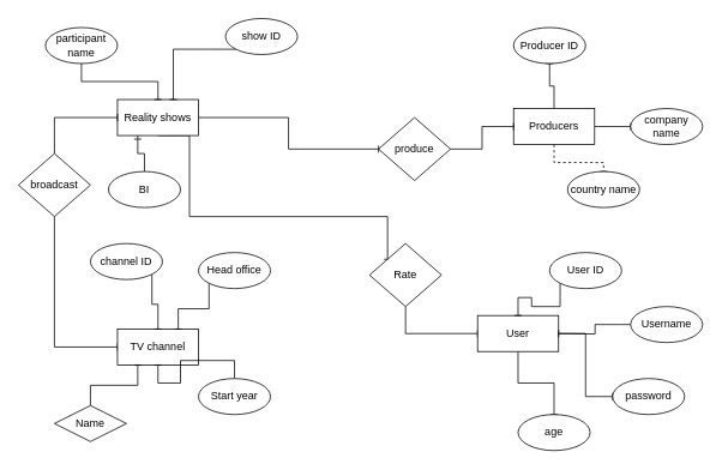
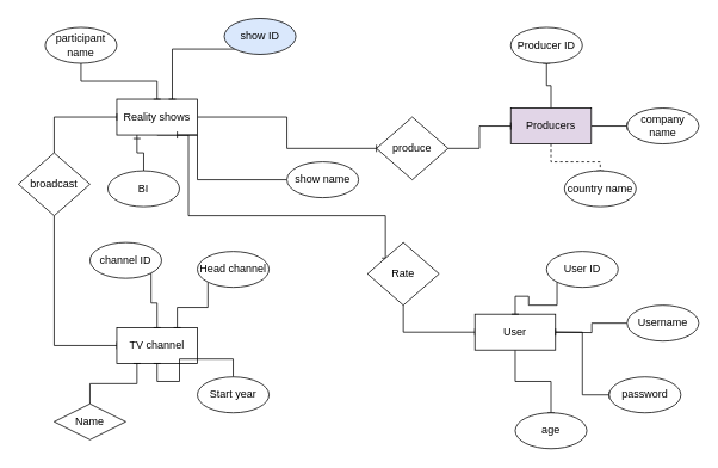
  <mxCell id="0" />
  <mxCell id="1" parent="0" />
  <mxCell id="2" style="edgeStyle=orthogonalEdgeStyle;rounded=0;orthogonalLoop=1;jettySize=auto;html=1;exitX=0.5;exitY=0;exitDx=0;exitDy=0;entryX=0.5;entryY=1;entryDx=0;entryDy=0;endArrow=baseDash;endFill=0;" edge="1" parent="1" source="5" target="7"><mxGeometry relative="1" as="geometry" /></mxCell>
  <mxCell id="3" style="edgeStyle=orthogonalEdgeStyle;rounded=0;orthogonalLoop=1;jettySize=auto;html=1;exitX=1;exitY=0.5;exitDx=0;exitDy=0;entryX=0;entryY=0.5;entryDx=0;entryDy=0;endArrow=baseDash;endFill=0;" edge="1" parent="1" source="5" target="6"><mxGeometry relative="1" as="geometry" /></mxCell>
  <mxCell id="4" style="edgeStyle=orthogonalEdgeStyle;rounded=0;orthogonalLoop=1;jettySize=auto;html=1;exitX=0.5;exitY=1;exitDx=0;exitDy=0;endArrow=baseDash;endFill=0;dashed=1;" edge="1" parent="1" source="5" target="8"><mxGeometry relative="1" as="geometry" /></mxCell>
- <mxCell id="5" value="Producers" style="rounded=0;whiteSpace=wrap;html=1;" vertex="1" parent="1"><mxGeometry x="570" y="120" width="90" height="40" as="geometry" /></mxCell>
+ <mxCell id="5" value="Producers" style="rounded=0;whiteSpace=wrap;html=1;fillColor=#e1d5e7;" vertex="1" parent="1"><mxGeometry x="570" y="120" width="90" height="40" as="geometry" /></mxCell>
  <mxCell id="6" value="company name" style="ellipse;whiteSpace=wrap;html=1;" vertex="1" parent="1"><mxGeometry x="700" y="120" width="80" height="40" as="geometry" /></mxCell>
  <mxCell id="7" value="Producer ID" style="ellipse;whiteSpace=wrap;html=1;" vertex="1" parent="1"><mxGeometry x="570" y="30" width="80" height="40" as="geometry" /></mxCell>
  <mxCell id="8" value="country name" style="ellipse;whiteSpace=wrap;html=1;" vertex="1" parent="1"><mxGeometry x="630" y="190" width="80" height="40" as="geometry" /></mxCell>
  <mxCell id="9" style="edgeStyle=orthogonalEdgeStyle;rounded=0;orthogonalLoop=1;jettySize=auto;html=1;exitX=1;exitY=0.5;exitDx=0;exitDy=0;entryX=0;entryY=0.5;entryDx=0;entryDy=0;endArrow=baseDash;endFill=0;" edge="1" parent="1" source="10" target="5"><mxGeometry relative="1" as="geometry" /></mxCell>
  <mxCell id="10" value="produce" style="rhombus;whiteSpace=wrap;html=1;" vertex="1" parent="1"><mxGeometry x="420" y="130" width="80" height="70" as="geometry" /></mxCell>
  <mxCell id="11" style="edgeStyle=orthogonalEdgeStyle;rounded=0;orthogonalLoop=1;jettySize=auto;html=1;exitX=1;exitY=0.5;exitDx=0;exitDy=0;endArrow=baseDash;endFill=0;" edge="1" parent="1" source="13" target="10"><mxGeometry relative="1" as="geometry" /></mxCell>
  <mxCell id="12" style="edgeStyle=orthogonalEdgeStyle;rounded=0;orthogonalLoop=1;jettySize=auto;html=1;exitX=0.5;exitY=1;exitDx=0;exitDy=0;entryX=0;entryY=0;entryDx=0;entryDy=0;endArrow=baseDash;endFill=0;" edge="1" parent="1" source="13" target="35"><mxGeometry relative="1" as="geometry"><Array as="points"><mxPoint x="210" y="150" /><mxPoint x="210" y="240" /><mxPoint x="430" y="240" /></Array></mxGeometry></mxCell>
  <mxCell id="13" value="Reality shows" style="rounded=0;whiteSpace=wrap;html=1;" vertex="1" parent="1"><mxGeometry x="130" y="110" width="90" height="40" as="geometry" /></mxCell>
  <mxCell id="14" style="edgeStyle=orthogonalEdgeStyle;rounded=0;orthogonalLoop=1;jettySize=auto;html=1;exitX=0;exitY=1;exitDx=0;exitDy=0;entryX=0.689;entryY=0;entryDx=0;entryDy=0;entryPerimeter=0;endArrow=baseDash;endFill=0;" edge="1" parent="1" source="15" target="13"><mxGeometry relative="1" as="geometry" /></mxCell>
- <mxCell id="15" value="show ID" style="ellipse;whiteSpace=wrap;html=1;" vertex="1" parent="1"><mxGeometry x="250" y="20" width="80" height="40" as="geometry" /></mxCell>
+ <mxCell id="15" value="show ID" style="ellipse;whiteSpace=wrap;html=1;fillColor=#dae8fc;" vertex="1" parent="1"><mxGeometry x="250" y="20" width="80" height="40" as="geometry" /></mxCell>
+ <mxCell id="16" style="edgeStyle=orthogonalEdgeStyle;rounded=0;orthogonalLoop=1;jettySize=auto;html=1;exitX=0;exitY=0.5;exitDx=0;exitDy=0;entryX=0.75;entryY=1;entryDx=0;entryDy=0;endArrow=baseDash;endFill=0;" edge="1" parent="1" source="17" target="13"><mxGeometry relative="1" as="geometry"><Array as="points"><mxPoint x="220" y="200" /><mxPoint x="220" y="150" /></Array></mxGeometry></mxCell>
+ <mxCell id="17" value="show name" style="ellipse;whiteSpace=wrap;html=1;" vertex="1" parent="1"><mxGeometry x="320" y="180" width="80" height="40" as="geometry" /></mxCell>
  <mxCell id="18" style="edgeStyle=orthogonalEdgeStyle;rounded=0;orthogonalLoop=1;jettySize=auto;html=1;exitX=0.5;exitY=0;exitDx=0;exitDy=0;entryX=0.25;entryY=1;entryDx=0;entryDy=0;endArrow=ERone;endFill=0;" edge="1" parent="1" source="19" target="13"><mxGeometry relative="1" as="geometry" /></mxCell>
  <mxCell id="19" value="BI" style="ellipse;whiteSpace=wrap;html=1;" vertex="1" parent="1"><mxGeometry x="120" y="190" width="80" height="40" as="geometry" /></mxCell>
  <mxCell id="20" style="edgeStyle=orthogonalEdgeStyle;rounded=0;orthogonalLoop=1;jettySize=auto;html=1;exitX=0.5;exitY=1;exitDx=0;exitDy=0;entryX=0.5;entryY=0;entryDx=0;entryDy=0;endArrow=baseDash;endFill=0;" edge="1" parent="1" source="21" target="13"><mxGeometry relative="1" as="geometry" /></mxCell>
  <mxCell id="21" value="participant name" style="ellipse;whiteSpace=wrap;html=1;" vertex="1" parent="1"><mxGeometry x="50" y="30" width="80" height="40" as="geometry" /></mxCell>
  <mxCell id="22" style="edgeStyle=orthogonalEdgeStyle;rounded=0;orthogonalLoop=1;jettySize=auto;html=1;exitX=0.5;exitY=1;exitDx=0;exitDy=0;entryX=0;entryY=0.5;entryDx=0;entryDy=0;endArrow=baseDash;endFill=0;" edge="1" parent="1" source="24" target="25"><mxGeometry relative="1" as="geometry" /></mxCell>
  <mxCell id="23" style="edgeStyle=orthogonalEdgeStyle;rounded=0;orthogonalLoop=1;jettySize=auto;html=1;exitX=0.5;exitY=0;exitDx=0;exitDy=0;entryX=0;entryY=0.5;entryDx=0;entryDy=0;endArrow=baseDash;endFill=0;" edge="1" parent="1" source="24" target="13"><mxGeometry relative="1" as="geometry" /></mxCell>
  <mxCell id="24" value="broadcast" style="rhombus;whiteSpace=wrap;html=1;" vertex="1" parent="1"><mxGeometry x="20" y="170" width="80" height="70" as="geometry" /></mxCell>
  <mxCell id="25" value="TV channel" style="rounded=0;whiteSpace=wrap;html=1;" vertex="1" parent="1"><mxGeometry x="130" y="365" width="90" height="40" as="geometry" /></mxCell>
  <mxCell id="26" style="edgeStyle=orthogonalEdgeStyle;rounded=0;orthogonalLoop=1;jettySize=auto;html=1;exitX=1;exitY=1;exitDx=0;exitDy=0;entryX=0.5;entryY=0;entryDx=0;entryDy=0;endArrow=baseDash;endFill=0;" edge="1" parent="1" source="27" target="25"><mxGeometry relative="1" as="geometry" /></mxCell>
  <mxCell id="27" value="channel ID" style="ellipse;whiteSpace=wrap;html=1;" vertex="1" parent="1"><mxGeometry x="100" y="270" width="80" height="40" as="geometry" /></mxCell>
  <mxCell id="28" style="edgeStyle=orthogonalEdgeStyle;rounded=0;orthogonalLoop=1;jettySize=auto;html=1;exitX=0;exitY=1;exitDx=0;exitDy=0;entryX=0.75;entryY=0;entryDx=0;entryDy=0;endArrow=baseDash;endFill=0;" edge="1" parent="1" source="29" target="25"><mxGeometry relative="1" as="geometry" /></mxCell>
- <mxCell id="29" value="Head office" style="ellipse;whiteSpace=wrap;html=1;" vertex="1" parent="1"><mxGeometry x="220" y="280" width="80" height="40" as="geometry" /></mxCell>
+ <mxCell id="29" value="Head channel" style="ellipse;whiteSpace=wrap;html=1;" vertex="1" parent="1"><mxGeometry x="220" y="280" width="80" height="40" as="geometry" /></mxCell>
  <mxCell id="30" style="edgeStyle=orthogonalEdgeStyle;rounded=0;orthogonalLoop=1;jettySize=auto;html=1;exitX=0.5;exitY=0;exitDx=0;exitDy=0;entryX=0.5;entryY=1;entryDx=0;entryDy=0;endArrow=baseDash;endFill=0;" edge="1" parent="1" source="31" target="25"><mxGeometry relative="1" as="geometry" /></mxCell>
  <mxCell id="31" value="Start year" style="ellipse;whiteSpace=wrap;html=1;" vertex="1" parent="1"><mxGeometry x="220" y="420" width="80" height="40" as="geometry" /></mxCell>
  <mxCell id="32" style="edgeStyle=orthogonalEdgeStyle;rounded=0;orthogonalLoop=1;jettySize=auto;html=1;exitX=0.5;exitY=0;exitDx=0;exitDy=0;entryX=0.25;entryY=1;entryDx=0;entryDy=0;endArrow=baseDash;endFill=0;" edge="1" parent="1" source="33" target="25"><mxGeometry relative="1" as="geometry" /></mxCell>
  <mxCell id="33" value="Name" style="rhombus;whiteSpace=wrap;html=1;" vertex="1" parent="1"><mxGeometry x="60" y="450" width="80" height="40" as="geometry" /></mxCell>
  <mxCell id="34" style="edgeStyle=orthogonalEdgeStyle;rounded=0;orthogonalLoop=1;jettySize=auto;html=1;exitX=0.5;exitY=1;exitDx=0;exitDy=0;entryX=0;entryY=0.5;entryDx=0;entryDy=0;endArrow=baseDash;endFill=0;" edge="1" parent="1" source="35" target="38"><mxGeometry relative="1" as="geometry" /></mxCell>
  <mxCell id="35" value="Rate" style="rhombus;whiteSpace=wrap;html=1;" vertex="1" parent="1"><mxGeometry x="410" y="270" width="80" height="70" as="geometry" /></mxCell>
  <mxCell id="36" style="edgeStyle=orthogonalEdgeStyle;rounded=0;orthogonalLoop=1;jettySize=auto;html=1;exitX=0.5;exitY=1;exitDx=0;exitDy=0;endArrow=baseDash;endFill=0;" edge="1" parent="1" source="38" target="44"><mxGeometry relative="1" as="geometry" /></mxCell>
  <mxCell id="37" style="edgeStyle=orthogonalEdgeStyle;rounded=0;orthogonalLoop=1;jettySize=auto;html=1;exitX=1;exitY=0.5;exitDx=0;exitDy=0;entryX=0;entryY=0.5;entryDx=0;entryDy=0;endArrow=baseDash;endFill=0;" edge="1" parent="1" source="38" target="43"><mxGeometry relative="1" as="geometry"><Array as="points"><mxPoint x="650" y="370" /><mxPoint x="650" y="440" /></Array></mxGeometry></mxCell>
  <mxCell id="38" value="User" style="rounded=0;whiteSpace=wrap;html=1;" vertex="1" parent="1"><mxGeometry x="530" y="350" width="90" height="40" as="geometry" /></mxCell>
  <mxCell id="39" style="edgeStyle=orthogonalEdgeStyle;rounded=0;orthogonalLoop=1;jettySize=auto;html=1;exitX=0;exitY=1;exitDx=0;exitDy=0;entryX=0.5;entryY=0;entryDx=0;entryDy=0;endArrow=baseDash;endFill=0;" edge="1" parent="1" source="40" target="38"><mxGeometry relative="1" as="geometry" /></mxCell>
  <mxCell id="40" value="User ID" style="ellipse;whiteSpace=wrap;html=1;" vertex="1" parent="1"><mxGeometry x="610" y="280" width="80" height="40" as="geometry" /></mxCell>
  <mxCell id="41" style="edgeStyle=orthogonalEdgeStyle;rounded=0;orthogonalLoop=1;jettySize=auto;html=1;exitX=0;exitY=0.5;exitDx=0;exitDy=0;endArrow=baseDash;endFill=0;" edge="1" parent="1" source="42"><mxGeometry relative="1" as="geometry"><mxPoint x="620" y="370" as="targetPoint" /></mxGeometry></mxCell>
  <mxCell id="42" value="Username" style="ellipse;whiteSpace=wrap;html=1;" vertex="1" parent="1"><mxGeometry x="700" y="340" width="80" height="40" as="geometry" /></mxCell>
  <mxCell id="43" value="password" style="ellipse;whiteSpace=wrap;html=1;" vertex="1" parent="1"><mxGeometry x="680" y="420" width="80" height="40" as="geometry" /></mxCell>
  <mxCell id="44" value="age" style="ellipse;whiteSpace=wrap;html=1;" vertex="1" parent="1"><mxGeometry x="575" y="460" width="80" height="40" as="geometry" /></mxCell>
